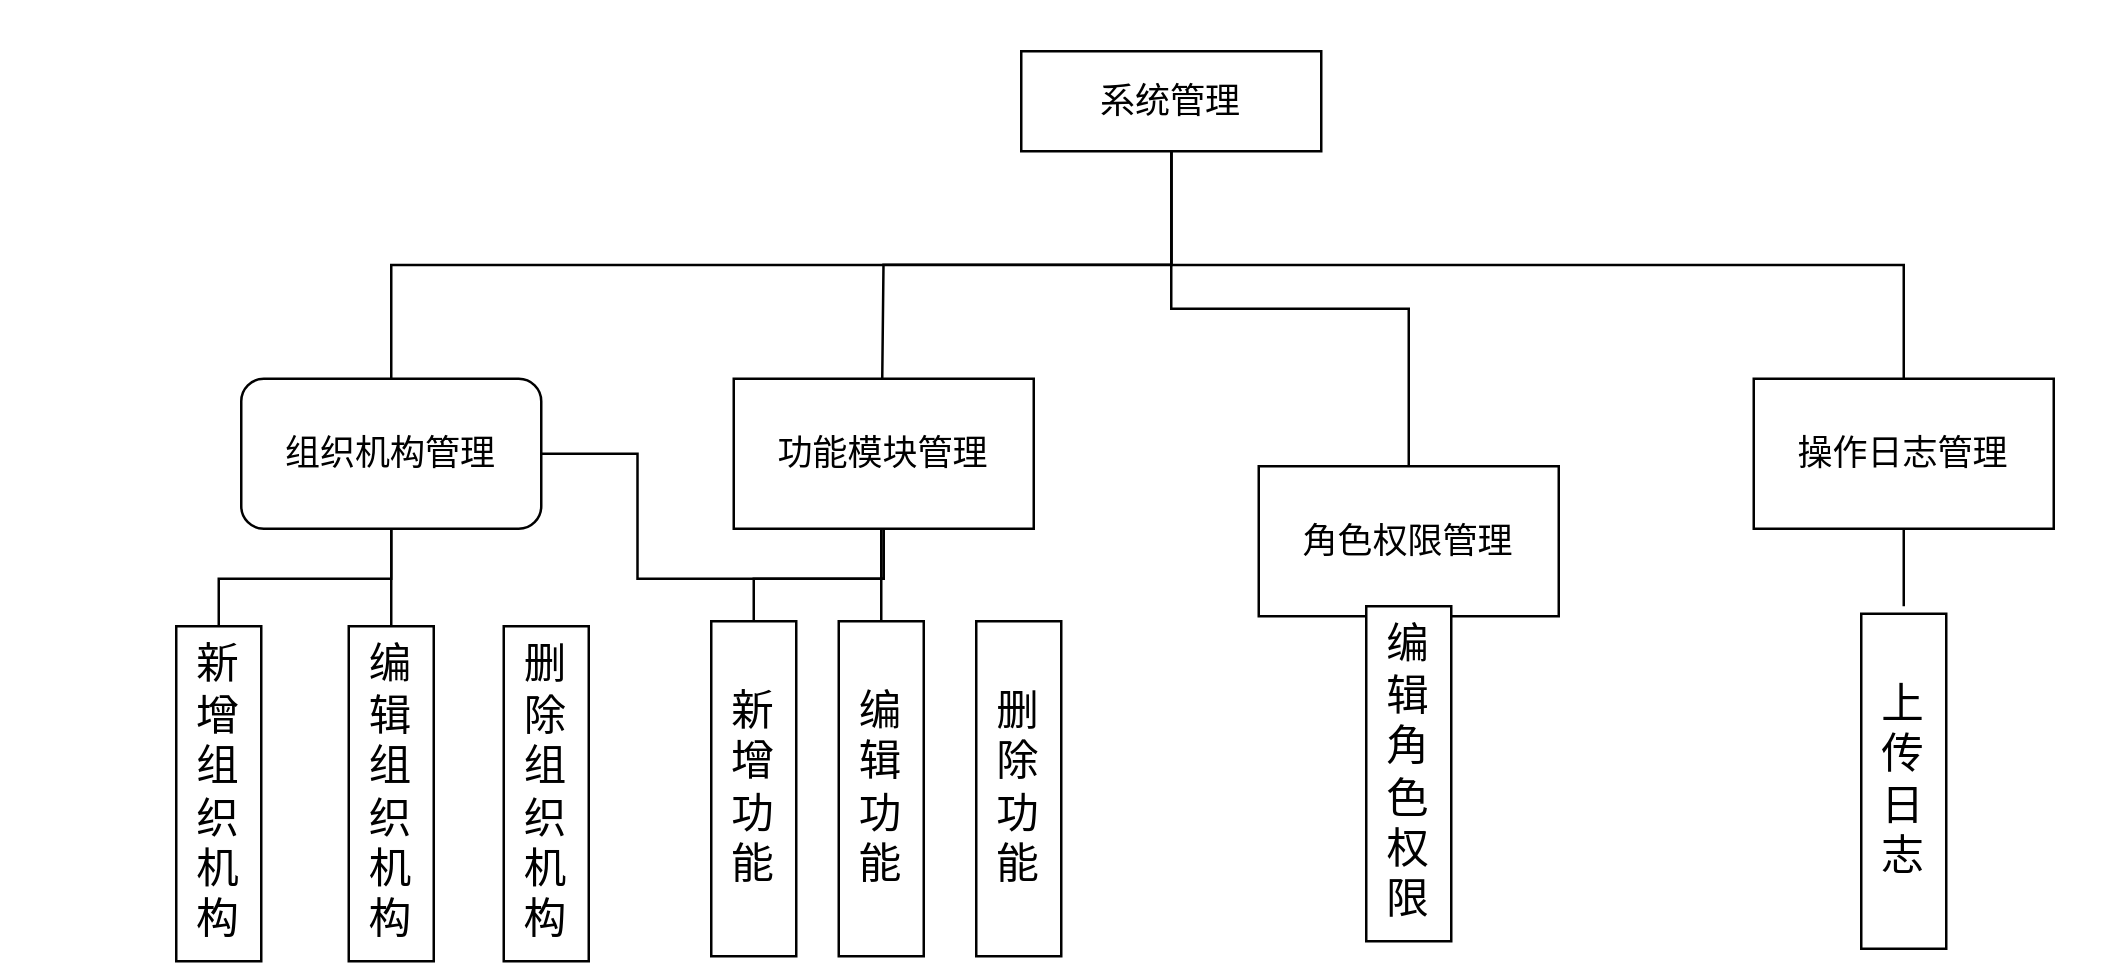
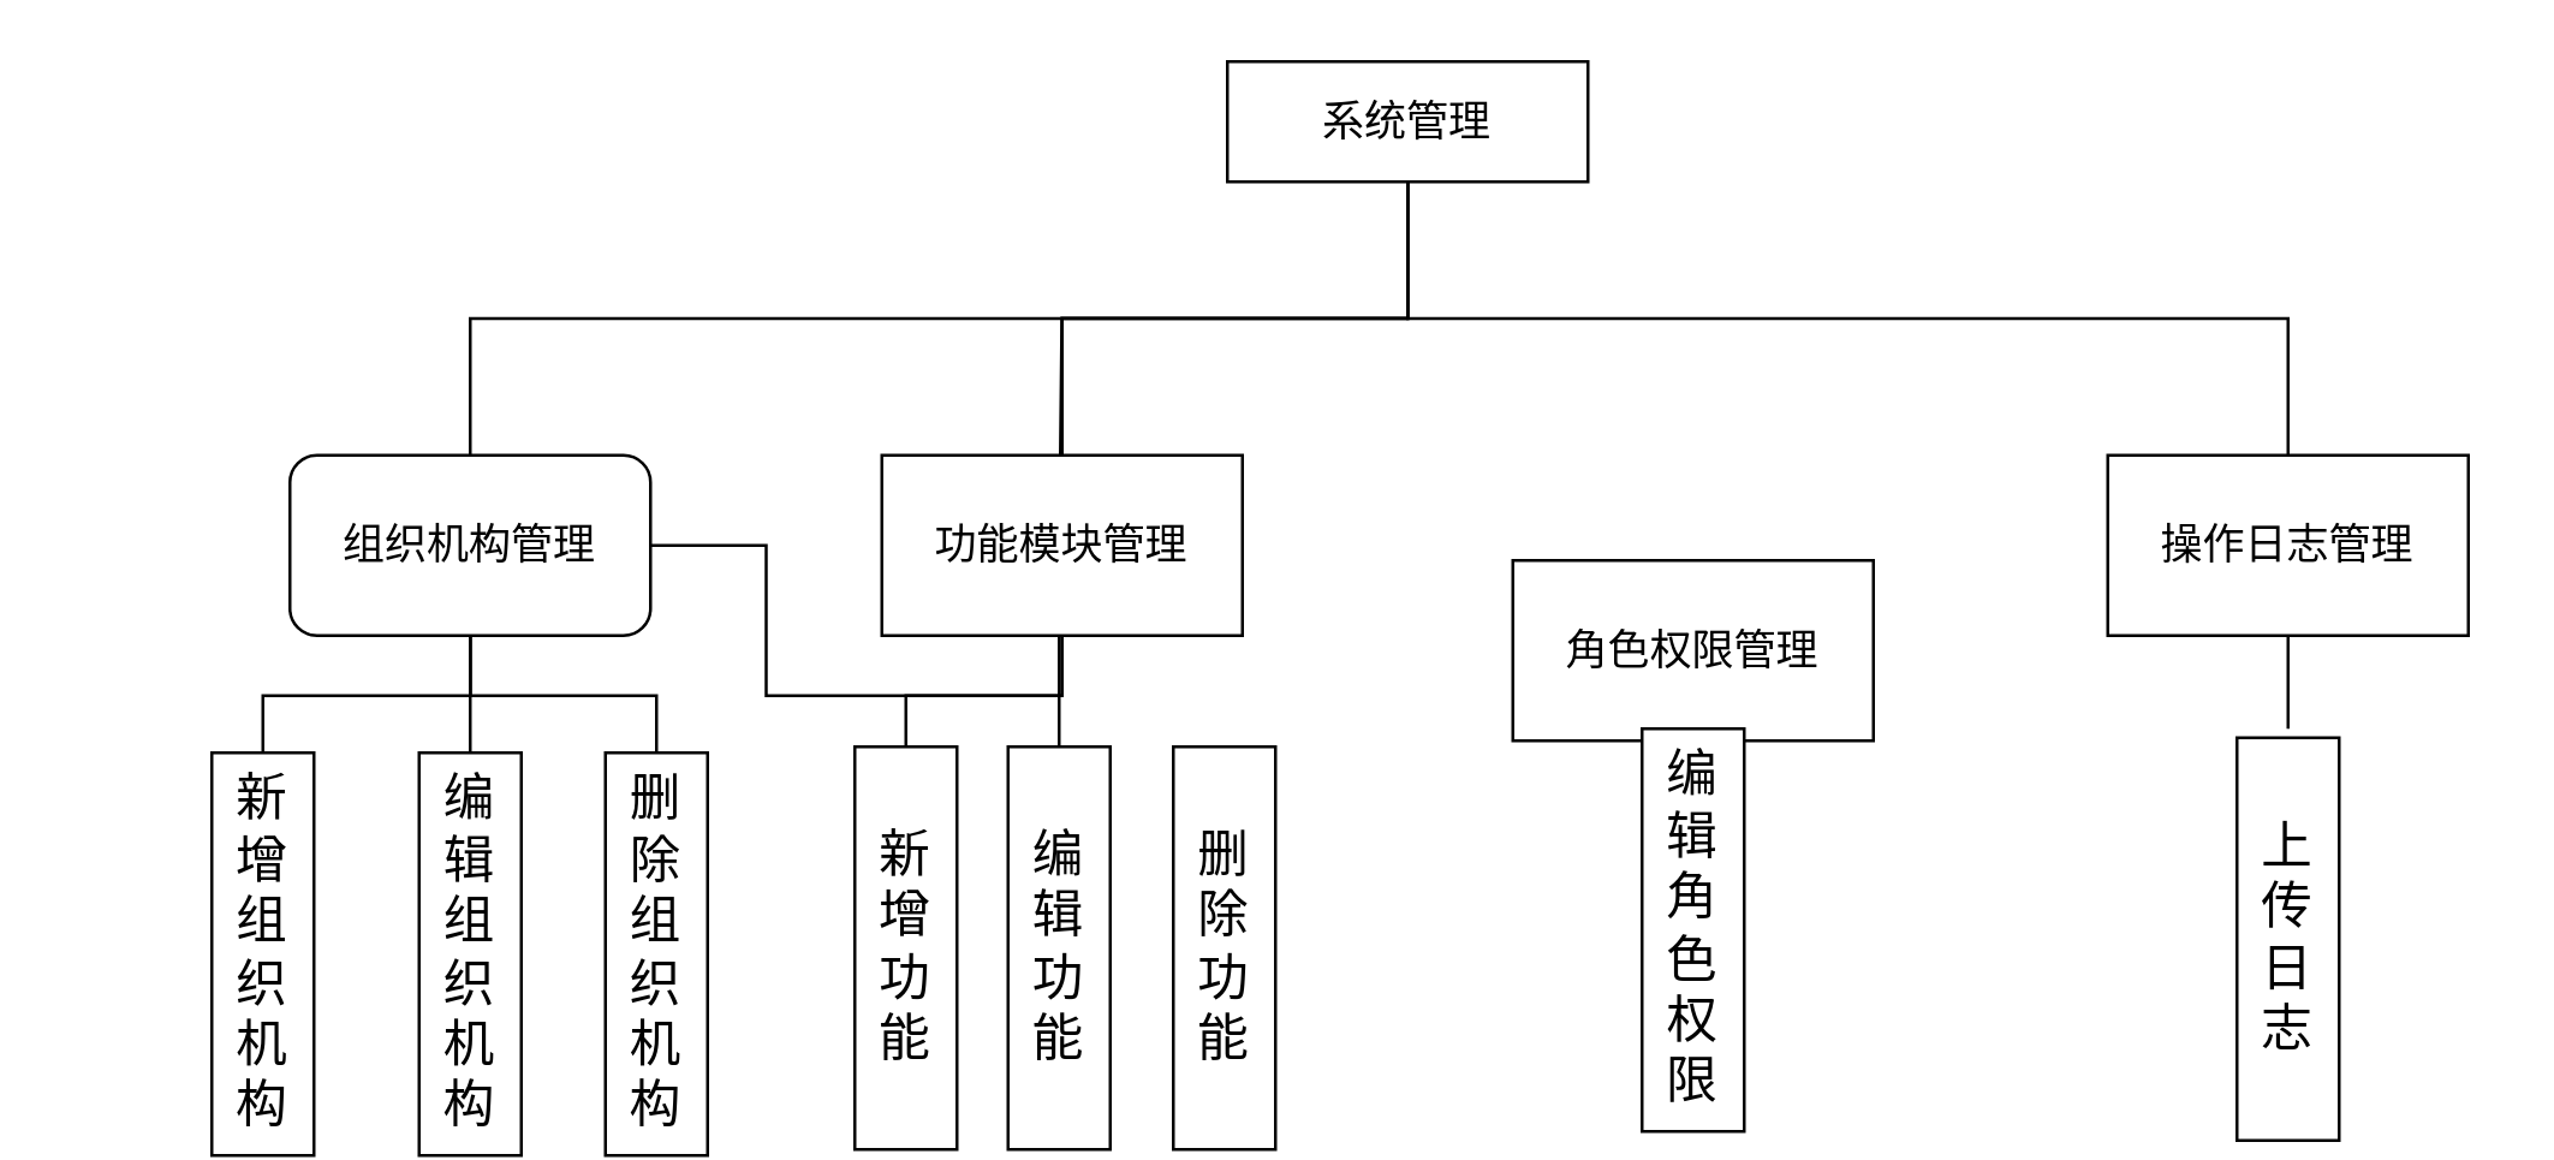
  <mxCell id="0" />
  <mxCell id="1" parent="0" />
  <mxCell id="2" style="edgeStyle=orthogonalEdgeStyle;rounded=0;orthogonalLoop=1;jettySize=auto;html=1;exitX=0.5;exitY=1;exitDx=0;exitDy=0;fontSize=17;startArrow=none;startFill=0;endArrow=none;endFill=0;" edge="1" parent="1" source="6"><mxGeometry relative="1" as="geometry"><mxPoint x="352.4" y="150.8" as="targetPoint" /></mxGeometry></mxCell>
- <mxCell id="3" style="edgeStyle=orthogonalEdgeStyle;rounded=0;orthogonalLoop=1;jettySize=auto;html=1;exitX=0.5;exitY=1;exitDx=0;exitDy=0;entryX=0.5;entryY=0;entryDx=0;entryDy=0;fontSize=17;startArrow=none;startFill=0;endArrow=none;endFill=0;" edge="1" parent="1" source="6" target="16"><mxGeometry relative="1" as="geometry" /></mxCell>
+ <mxCell id="3" style="edgeStyle=orthogonalEdgeStyle;rounded=0;orthogonalLoop=1;jettySize=auto;html=1;exitX=0.5;exitY=1;exitDx=0;exitDy=0;fontSize=17;startArrow=none;startFill=0;endArrow=none;endFill=0;" edge="1" parent="1" source="6" target="14"><mxGeometry relative="1" as="geometry" /></mxCell>
  <mxCell id="4" style="edgeStyle=orthogonalEdgeStyle;rounded=0;orthogonalLoop=1;jettySize=auto;html=1;exitX=0.5;exitY=1;exitDx=0;exitDy=0;fontSize=17;startArrow=none;startFill=0;endArrow=none;endFill=0;" edge="1" parent="1" source="6" target="18"><mxGeometry relative="1" as="geometry" /></mxCell>
  <mxCell id="5" style="edgeStyle=orthogonalEdgeStyle;rounded=0;orthogonalLoop=1;jettySize=auto;html=1;exitX=0.5;exitY=1;exitDx=0;exitDy=0;fontSize=17;startArrow=none;startFill=0;endArrow=none;endFill=0;" edge="1" parent="1" source="6" target="10"><mxGeometry relative="1" as="geometry" /></mxCell>
  <mxCell id="6" value="系统管理" style="rounded=0;whiteSpace=wrap;html=1;fontSize=14;" vertex="1" parent="1"><mxGeometry x="408" y="20" width="120" height="40" as="geometry" /></mxCell>
  <mxCell id="7" style="edgeStyle=orthogonalEdgeStyle;rounded=0;orthogonalLoop=1;jettySize=auto;html=1;exitX=0.5;exitY=1;exitDx=0;exitDy=0;entryX=0;entryY=0.5;entryDx=0;entryDy=0;fontSize=17;startArrow=none;startFill=0;endArrow=none;endFill=0;" edge="1" parent="1" source="10" target="20"><mxGeometry relative="1" as="geometry" /></mxCell>
  <mxCell id="8" style="edgeStyle=orthogonalEdgeStyle;rounded=0;orthogonalLoop=1;jettySize=auto;html=1;exitX=0.5;exitY=1;exitDx=0;exitDy=0;entryX=0;entryY=0.5;entryDx=0;entryDy=0;fontSize=17;startArrow=none;startFill=0;endArrow=none;endFill=0;" edge="1" parent="1" source="10" target="19"><mxGeometry relative="1" as="geometry" /></mxCell>
+ <mxCell id="9" style="edgeStyle=orthogonalEdgeStyle;rounded=0;orthogonalLoop=1;jettySize=auto;html=1;exitX=0.5;exitY=1;exitDx=0;exitDy=0;entryX=0;entryY=0.5;entryDx=0;entryDy=0;fontSize=17;startArrow=none;startFill=0;endArrow=none;endFill=0;" edge="1" parent="1" source="10" target="21"><mxGeometry relative="1" as="geometry" /></mxCell>
  <mxCell id="10" value="组织机构管理" style="whiteSpace=wrap;html=1;fontSize=14;rounded=1;" vertex="1" parent="1"><mxGeometry x="96" y="151" width="120" height="60" as="geometry" /></mxCell>
  <mxCell id="11" style="edgeStyle=orthogonalEdgeStyle;rounded=0;orthogonalLoop=1;jettySize=auto;html=1;exitX=0.5;exitY=1;exitDx=0;exitDy=0;entryX=0;entryY=0.5;entryDx=0;entryDy=0;fontSize=17;startArrow=none;startFill=0;endArrow=none;endFill=0;" edge="1" parent="1" source="14" target="23"><mxGeometry relative="1" as="geometry" /></mxCell>
  <mxCell id="12" style="edgeStyle=orthogonalEdgeStyle;rounded=0;orthogonalLoop=1;jettySize=auto;html=1;exitX=0.5;exitY=1;exitDx=0;exitDy=0;fontSize=17;startArrow=none;startFill=0;endArrow=none;endFill=0;" edge="1" parent="1" source="14" target="10"><mxGeometry relative="1" as="geometry" /></mxCell>
  <mxCell id="13" style="edgeStyle=orthogonalEdgeStyle;rounded=0;orthogonalLoop=1;jettySize=auto;html=1;exitX=0.5;exitY=1;exitDx=0;exitDy=0;entryX=0;entryY=0.5;entryDx=0;entryDy=0;fontSize=17;startArrow=none;startFill=0;endArrow=none;endFill=0;" edge="1" parent="1" source="14" target="22"><mxGeometry relative="1" as="geometry" /></mxCell>
  <mxCell id="14" value="功能模块管理" style="rounded=0;whiteSpace=wrap;html=1;fontSize=14;" vertex="1" parent="1"><mxGeometry x="293" y="151" width="120" height="60" as="geometry" /></mxCell>
  <mxCell id="15" style="edgeStyle=orthogonalEdgeStyle;rounded=0;orthogonalLoop=1;jettySize=auto;html=1;exitX=0.5;exitY=1;exitDx=0;exitDy=0;entryX=0;entryY=0.5;entryDx=0;entryDy=0;fontSize=17;startArrow=none;startFill=0;endArrow=none;endFill=0;" edge="1" parent="1" source="16" target="25"><mxGeometry relative="1" as="geometry" /></mxCell>
  <mxCell id="16" value="角色权限管理" style="rounded=0;whiteSpace=wrap;html=1;fontSize=14;" vertex="1" parent="1"><mxGeometry x="503" y="186" width="120" height="60" as="geometry" /></mxCell>
  <mxCell id="17" style="edgeStyle=orthogonalEdgeStyle;rounded=0;orthogonalLoop=1;jettySize=auto;html=1;exitX=0.5;exitY=1;exitDx=0;exitDy=0;fontSize=17;startArrow=none;startFill=0;endArrow=none;endFill=0;" edge="1" parent="1" source="18"><mxGeometry relative="1" as="geometry"><mxPoint x="761" y="242" as="targetPoint" /></mxGeometry></mxCell>
  <mxCell id="18" value="操作日志管理" style="rounded=0;whiteSpace=wrap;html=1;fontSize=14;" vertex="1" parent="1"><mxGeometry x="701" y="151" width="120" height="60" as="geometry" /></mxCell>
  <mxCell id="19" value="新增组织机构" style="rounded=0;whiteSpace=wrap;html=1;fontSize=17;rotation=90;horizontal=0;" vertex="1" parent="1"><mxGeometry x="20" y="300" width="134" height="34" as="geometry" /></mxCell>
  <mxCell id="20" value="编辑组织机构" style="rounded=0;whiteSpace=wrap;html=1;fontSize=17;rotation=90;horizontal=0;" vertex="1" parent="1"><mxGeometry x="89" y="300" width="134" height="34" as="geometry" /></mxCell>
  <mxCell id="21" value="删除组织机构" style="rounded=0;whiteSpace=wrap;html=1;fontSize=17;rotation=90;horizontal=0;" vertex="1" parent="1"><mxGeometry x="151" y="300" width="134" height="34" as="geometry" /></mxCell>
  <mxCell id="22" value="新增功能" style="rounded=0;whiteSpace=wrap;html=1;fontSize=17;rotation=90;horizontal=0;" vertex="1" parent="1"><mxGeometry x="234" y="298" width="134" height="34" as="geometry" /></mxCell>
  <mxCell id="23" value="编辑功能" style="rounded=0;whiteSpace=wrap;html=1;fontSize=17;rotation=90;horizontal=0;" vertex="1" parent="1"><mxGeometry x="285" y="298" width="134" height="34" as="geometry" /></mxCell>
  <mxCell id="24" value="删除功能" style="rounded=0;whiteSpace=wrap;html=1;fontSize=17;rotation=90;horizontal=0;" vertex="1" parent="1"><mxGeometry x="340" y="298" width="134" height="34" as="geometry" /></mxCell>
  <mxCell id="25" value="编辑角色权限" style="rounded=0;whiteSpace=wrap;html=1;fontSize=17;rotation=90;horizontal=0;" vertex="1" parent="1"><mxGeometry x="496" y="292" width="134" height="34" as="geometry" /></mxCell>
  <mxCell id="26" value="上传日志" style="rounded=0;whiteSpace=wrap;html=1;fontSize=17;rotation=90;horizontal=0;" vertex="1" parent="1"><mxGeometry x="694" y="295" width="134" height="34" as="geometry" /></mxCell>
